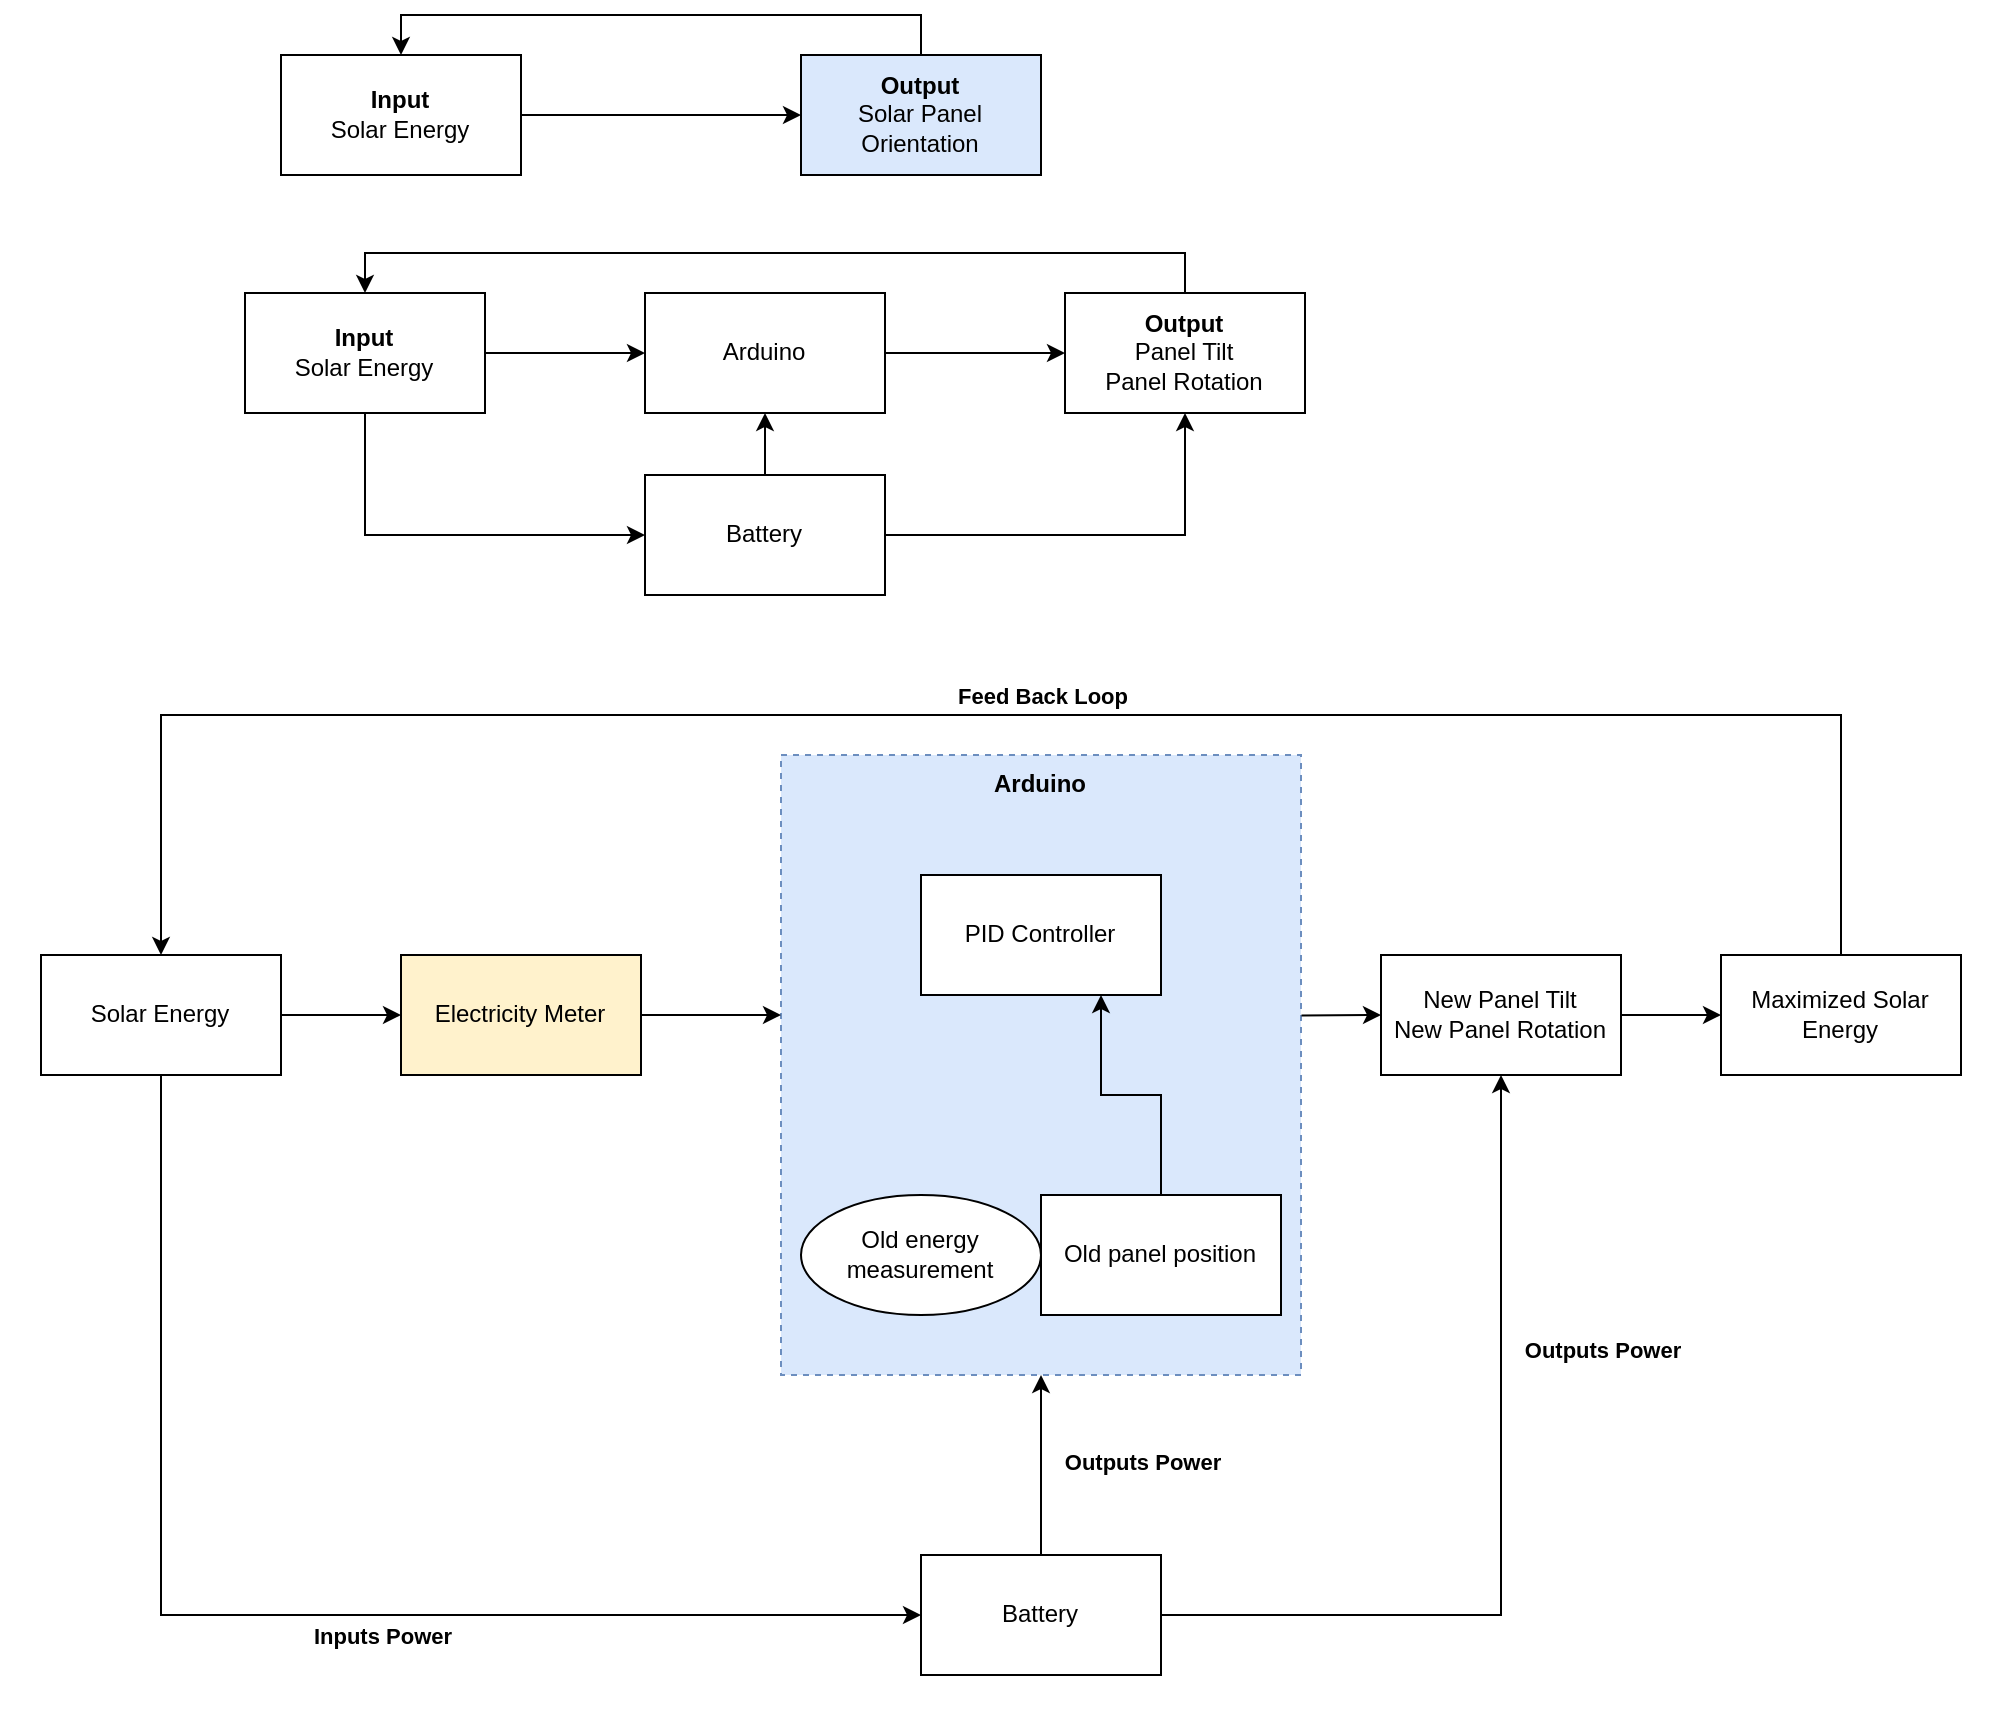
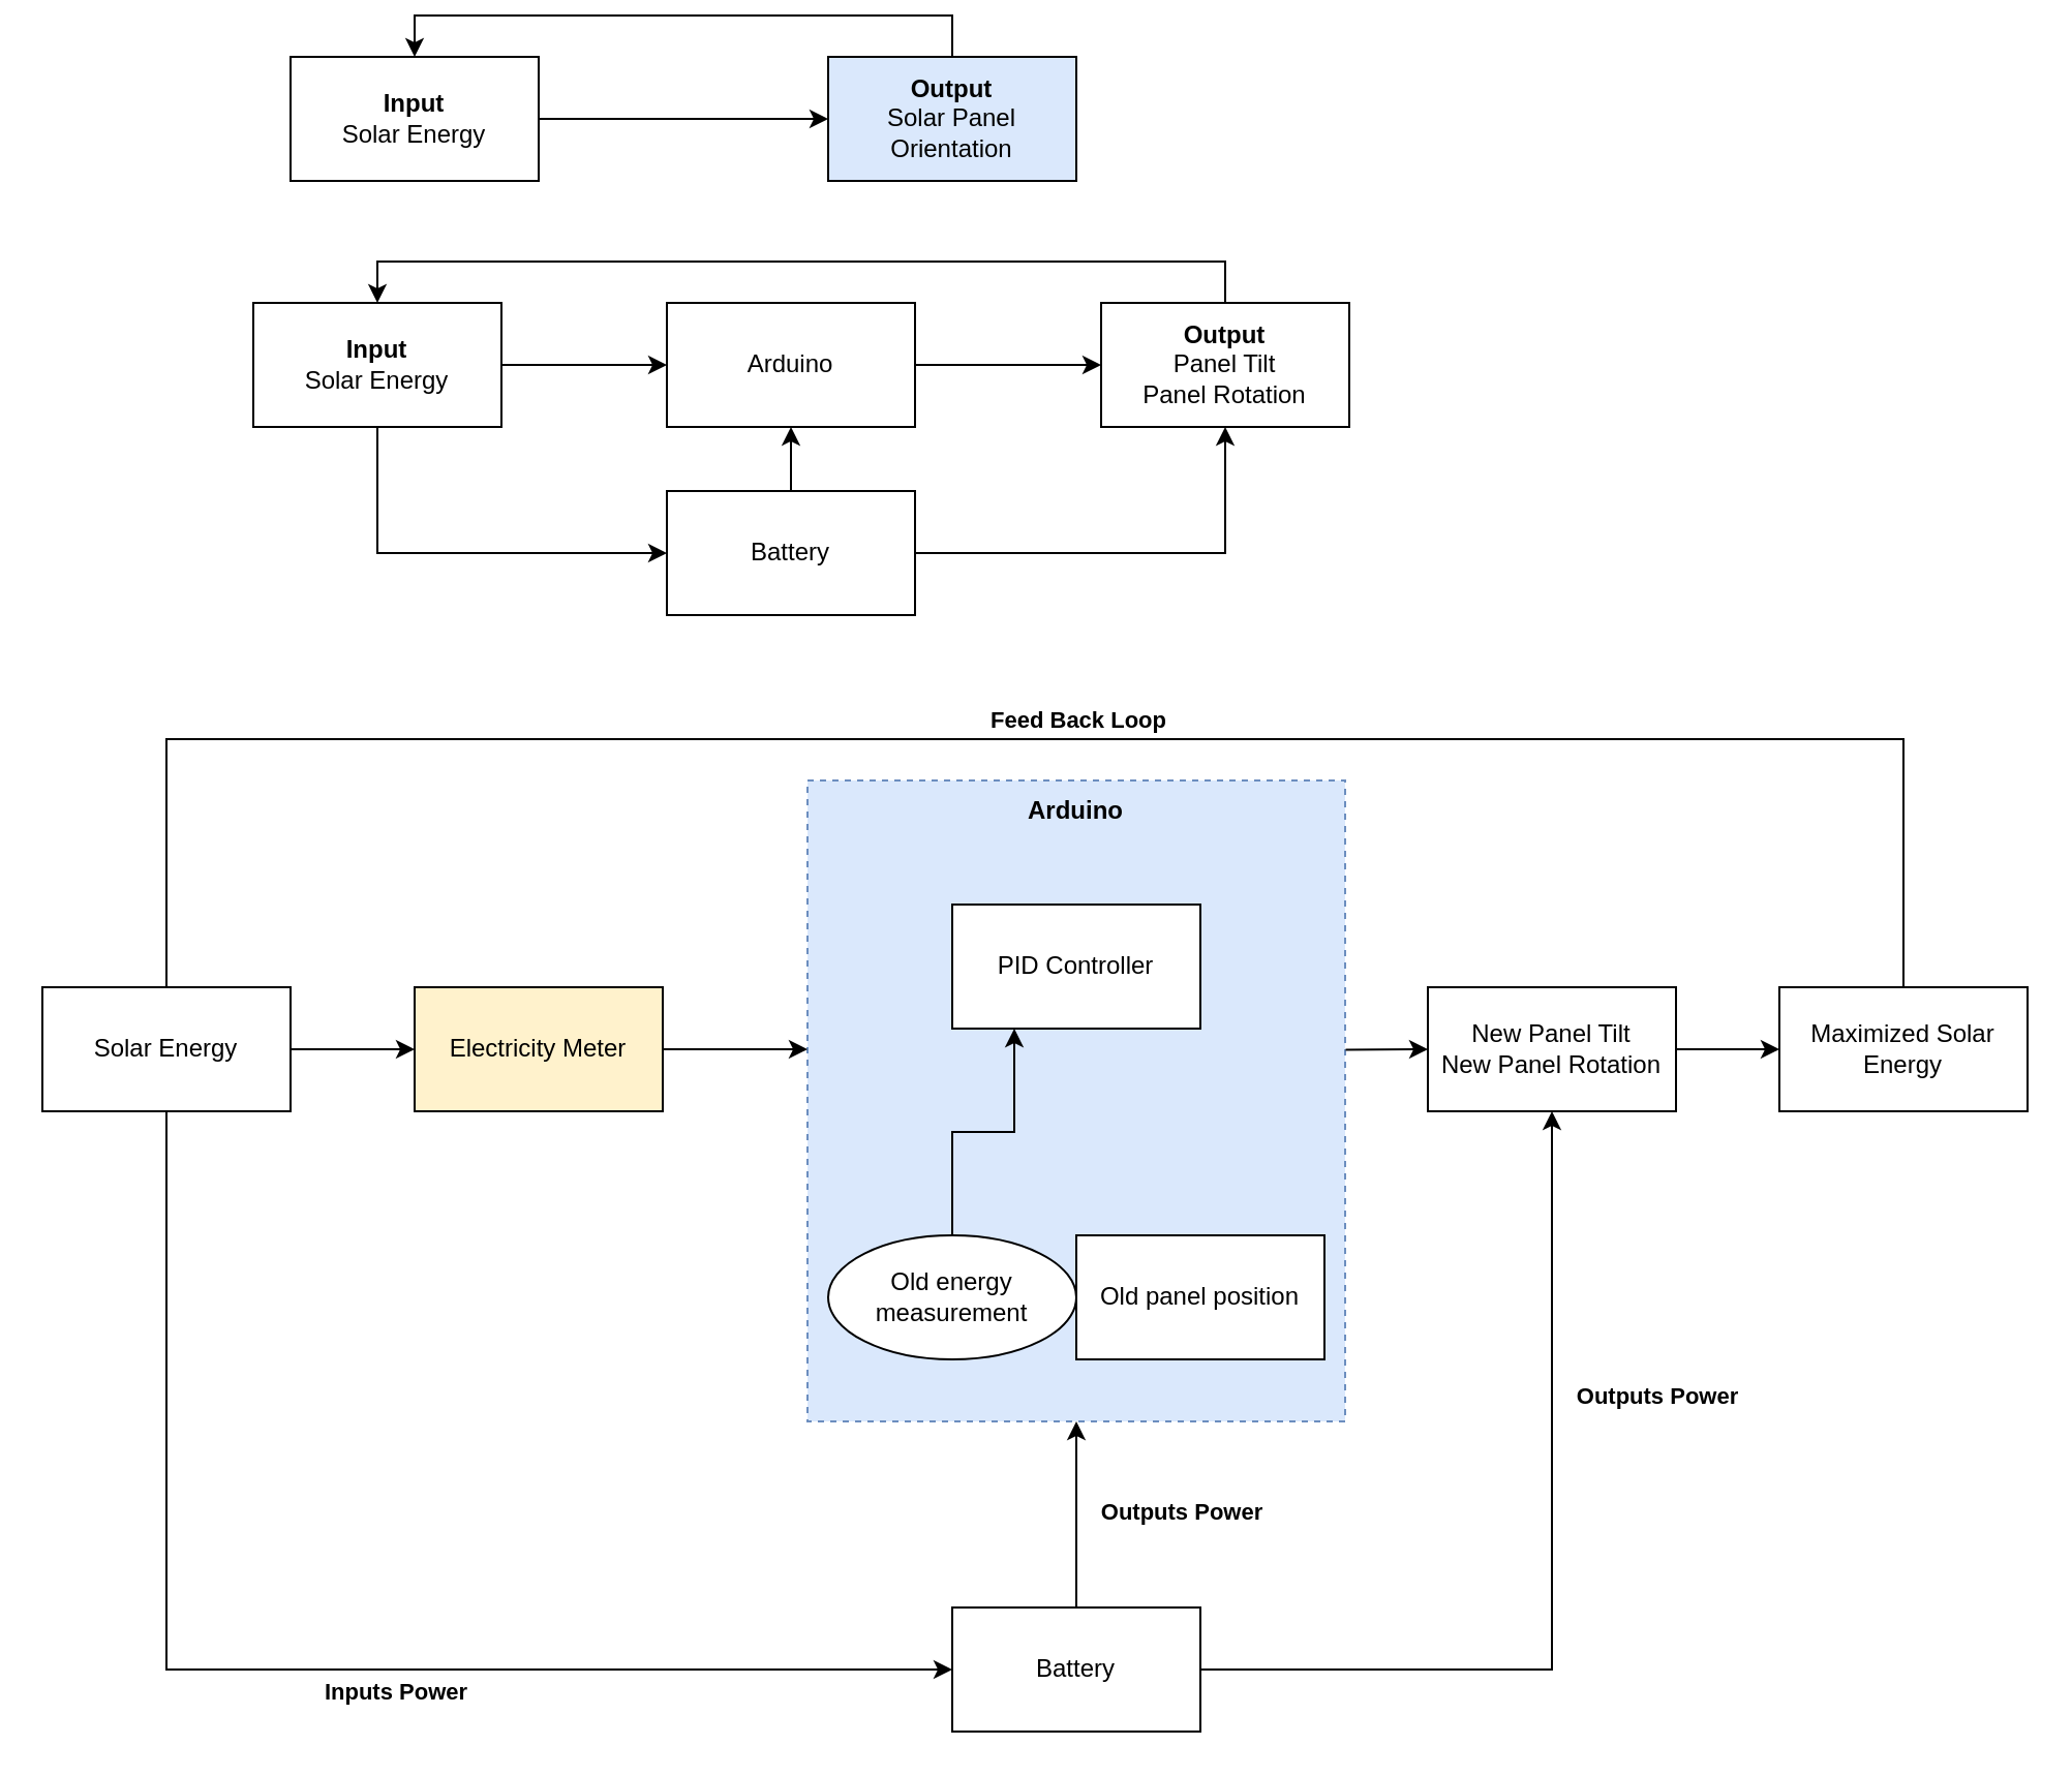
  <mxCell id="0" />
  <mxCell id="1" parent="0" />
  <mxCell id="2" value="" style="rounded=0;whiteSpace=wrap;html=1;dashed=1;fillColor=#dae8fc;strokeColor=#6c8ebf;" vertex="1" parent="1"><mxGeometry x="390" y="370" width="260" height="310" as="geometry" /></mxCell>
  <mxCell id="3" style="edgeStyle=orthogonalEdgeStyle;rounded=0;orthogonalLoop=1;jettySize=auto;html=1;exitX=1;exitY=0.5;exitDx=0;exitDy=0;" edge="1" parent="1" source="4" target="6"><mxGeometry relative="1" as="geometry" /></mxCell>
  <mxCell id="4" value="&lt;b&gt;Input&lt;br&gt;&lt;/b&gt;Solar Energy" style="rounded=0;whiteSpace=wrap;html=1;" vertex="1" parent="1"><mxGeometry x="140" y="20" width="120" height="60" as="geometry" /></mxCell>
  <mxCell id="5" style="edgeStyle=orthogonalEdgeStyle;rounded=0;orthogonalLoop=1;jettySize=auto;html=1;exitX=0.5;exitY=0;exitDx=0;exitDy=0;entryX=0.5;entryY=0;entryDx=0;entryDy=0;" edge="1" parent="1" source="6" target="4"><mxGeometry relative="1" as="geometry" /></mxCell>
  <mxCell id="6" value="&lt;b&gt;Output&lt;br&gt;&lt;/b&gt;Solar Panel Orientation" style="rounded=0;whiteSpace=wrap;html=1;fillColor=#dae8fc;" vertex="1" parent="1"><mxGeometry x="400" y="20" width="120" height="60" as="geometry" /></mxCell>
  <mxCell id="7" style="edgeStyle=orthogonalEdgeStyle;rounded=0;orthogonalLoop=1;jettySize=auto;html=1;exitX=1;exitY=0.5;exitDx=0;exitDy=0;entryX=0;entryY=0.5;entryDx=0;entryDy=0;" edge="1" parent="1" source="9" target="13"><mxGeometry relative="1" as="geometry" /></mxCell>
  <mxCell id="8" style="edgeStyle=orthogonalEdgeStyle;rounded=0;orthogonalLoop=1;jettySize=auto;html=1;exitX=0.5;exitY=1;exitDx=0;exitDy=0;entryX=0;entryY=0.5;entryDx=0;entryDy=0;" edge="1" parent="1" source="9" target="39"><mxGeometry relative="1" as="geometry" /></mxCell>
  <mxCell id="9" value="&lt;b&gt;Input&lt;br&gt;&lt;/b&gt;Solar Energy" style="rounded=0;whiteSpace=wrap;html=1;" vertex="1" parent="1"><mxGeometry x="122" y="139" width="120" height="60" as="geometry" /></mxCell>
  <mxCell id="10" style="edgeStyle=orthogonalEdgeStyle;rounded=0;orthogonalLoop=1;jettySize=auto;html=1;exitX=0.5;exitY=0;exitDx=0;exitDy=0;entryX=0.5;entryY=0;entryDx=0;entryDy=0;" edge="1" parent="1" source="11" target="9"><mxGeometry relative="1" as="geometry" /></mxCell>
  <mxCell id="11" value="&lt;b&gt;Output&lt;br&gt;&lt;/b&gt;Panel Tilt&lt;br&gt;Panel Rotation" style="rounded=0;whiteSpace=wrap;html=1;" vertex="1" parent="1"><mxGeometry x="532" y="139" width="120" height="60" as="geometry" /></mxCell>
  <mxCell id="12" style="edgeStyle=orthogonalEdgeStyle;rounded=0;orthogonalLoop=1;jettySize=auto;html=1;exitX=1;exitY=0.5;exitDx=0;exitDy=0;entryX=0;entryY=0.5;entryDx=0;entryDy=0;" edge="1" parent="1" source="13" target="11"><mxGeometry relative="1" as="geometry" /></mxCell>
  <mxCell id="13" value="Arduino" style="rounded=0;whiteSpace=wrap;html=1;" vertex="1" parent="1"><mxGeometry x="322" y="139" width="120" height="60" as="geometry" /></mxCell>
  <mxCell id="14" style="edgeStyle=orthogonalEdgeStyle;rounded=0;orthogonalLoop=1;jettySize=auto;html=1;exitX=1;exitY=0.5;exitDx=0;exitDy=0;entryX=0;entryY=0.5;entryDx=0;entryDy=0;" edge="1" parent="1" source="17" target="25"><mxGeometry relative="1" as="geometry"><mxPoint x="230" y="460" as="targetPoint" /></mxGeometry></mxCell>
  <mxCell id="15" style="edgeStyle=orthogonalEdgeStyle;rounded=0;orthogonalLoop=1;jettySize=auto;html=1;exitX=0.5;exitY=1;exitDx=0;exitDy=0;entryX=0;entryY=0.5;entryDx=0;entryDy=0;" edge="1" parent="1" source="17" target="23"><mxGeometry relative="1" as="geometry" /></mxCell>
  <mxCell id="16" value="Inputs Power" style="edgeLabel;html=1;align=center;verticalAlign=middle;resizable=0;points=[];fontStyle=1" vertex="1" connectable="0" parent="15"><mxGeometry x="0.156" y="-2" relative="1" as="geometry"><mxPoint x="4" y="8" as="offset" /></mxGeometry></mxCell>
  <mxCell id="17" value="Solar Energy" style="rounded=0;whiteSpace=wrap;html=1;" vertex="1" parent="1"><mxGeometry x="20" y="470" width="120" height="60" as="geometry" /></mxCell>
  <mxCell id="18" value="PID Controller" style="rounded=0;whiteSpace=wrap;html=1;" vertex="1" parent="1"><mxGeometry x="460" y="430" width="120" height="60" as="geometry" /></mxCell>
  <mxCell id="19" style="edgeStyle=orthogonalEdgeStyle;rounded=0;orthogonalLoop=1;jettySize=auto;html=1;exitX=0.5;exitY=0;exitDx=0;exitDy=0;" edge="1" parent="1" source="23"><mxGeometry relative="1" as="geometry"><mxPoint x="520" y="680" as="targetPoint" /></mxGeometry></mxCell>
  <mxCell id="20" value="Outputs Power" style="edgeLabel;html=1;align=center;verticalAlign=middle;resizable=0;points=[];fontStyle=1" vertex="1" connectable="0" parent="19"><mxGeometry x="0.048" y="-1" relative="1" as="geometry"><mxPoint x="49" as="offset" /></mxGeometry></mxCell>
  <mxCell id="21" style="edgeStyle=orthogonalEdgeStyle;rounded=0;orthogonalLoop=1;jettySize=auto;html=1;exitX=1;exitY=0.5;exitDx=0;exitDy=0;entryX=0.5;entryY=1;entryDx=0;entryDy=0;fontStyle=1" edge="1" parent="1" source="23" target="31"><mxGeometry relative="1" as="geometry" /></mxCell>
  <mxCell id="22" value="Outputs Power" style="edgeLabel;html=1;align=center;verticalAlign=middle;resizable=0;points=[];fontStyle=1" vertex="1" connectable="0" parent="21"><mxGeometry x="0.377" y="1" relative="1" as="geometry"><mxPoint x="51" as="offset" /></mxGeometry></mxCell>
  <mxCell id="23" value="Battery" style="rounded=0;whiteSpace=wrap;html=1;" vertex="1" parent="1"><mxGeometry x="460" y="770" width="120" height="60" as="geometry" /></mxCell>
  <mxCell id="24" style="edgeStyle=orthogonalEdgeStyle;rounded=0;orthogonalLoop=1;jettySize=auto;html=1;exitX=1;exitY=0.5;exitDx=0;exitDy=0;entryX=0;entryY=0.5;entryDx=0;entryDy=0;" edge="1" parent="1" source="25"><mxGeometry relative="1" as="geometry"><mxPoint x="390" y="500" as="targetPoint" /></mxGeometry></mxCell>
  <mxCell id="25" value="Electricity Meter" style="rounded=0;whiteSpace=wrap;html=1;fillColor=#fff2cc;" vertex="1" parent="1"><mxGeometry x="200" y="470" width="120" height="60" as="geometry" /></mxCell>
- <mxCell id="26" style="edgeStyle=orthogonalEdgeStyle;rounded=0;orthogonalLoop=1;jettySize=auto;html=1;exitX=0.5;exitY=0;exitDx=0;exitDy=0;entryX=0.5;entryY=0;entryDx=0;entryDy=0;strokeColor=#000000;" edge="1" parent="1" source="28" target="17"><mxGeometry relative="1" as="geometry"><Array as="points"><mxPoint x="920" y="350" /><mxPoint x="80" y="350" /></Array></mxGeometry></mxCell>
+ <mxCell id="26" style="edgeStyle=orthogonalEdgeStyle;rounded=0;orthogonalLoop=1;jettySize=auto;html=1;exitX=0.5;exitY=0;exitDx=0;exitDy=0;entryX=0.5;entryY=0;entryDx=0;entryDy=0;strokeColor=#000000;endArrow=none;" edge="1" parent="1" source="28" target="17"><mxGeometry relative="1" as="geometry"><Array as="points"><mxPoint x="920" y="350" /><mxPoint x="80" y="350" /></Array></mxGeometry></mxCell>
  <mxCell id="27" value="&lt;b&gt;Feed Back Loop&lt;/b&gt;" style="edgeLabel;html=1;align=center;verticalAlign=middle;resizable=0;points=[];" vertex="1" connectable="0" parent="26"><mxGeometry x="-0.085" y="4" relative="1" as="geometry"><mxPoint x="-26" y="-14" as="offset" /></mxGeometry></mxCell>
  <mxCell id="28" value="Maximized Solar Energy" style="rounded=0;whiteSpace=wrap;html=1;" vertex="1" parent="1"><mxGeometry x="860" y="470" width="120" height="60" as="geometry" /></mxCell>
  <mxCell id="29" value="&lt;b&gt;Arduino&lt;/b&gt;" style="text;html=1;strokeColor=none;fillColor=none;align=center;verticalAlign=middle;whiteSpace=wrap;rounded=0;" vertex="1" parent="1"><mxGeometry x="490" y="370" width="60" height="30" as="geometry" /></mxCell>
  <mxCell id="30" style="edgeStyle=orthogonalEdgeStyle;rounded=0;orthogonalLoop=1;jettySize=auto;html=1;exitX=1;exitY=0.5;exitDx=0;exitDy=0;entryX=0;entryY=0.5;entryDx=0;entryDy=0;" edge="1" parent="1" source="31" target="28"><mxGeometry relative="1" as="geometry" /></mxCell>
  <mxCell id="31" value="New Panel Tilt&lt;br&gt;New Panel Rotation" style="rounded=0;whiteSpace=wrap;html=1;" vertex="1" parent="1"><mxGeometry x="690" y="470" width="120" height="60" as="geometry" /></mxCell>
- <mxCell id="32" style="edgeStyle=orthogonalEdgeStyle;rounded=0;orthogonalLoop=1;jettySize=auto;html=1;exitX=0.5;exitY=0;exitDx=0;exitDy=0;entryX=0.75;entryY=1;entryDx=0;entryDy=0;" edge="1" parent="1" source="33" target="18"><mxGeometry relative="1" as="geometry" /></mxCell>
  <mxCell id="33" value="Old panel position" style="rounded=0;whiteSpace=wrap;html=1;" vertex="1" parent="1"><mxGeometry x="520" y="590" width="120" height="60" as="geometry" /></mxCell>
+ <mxCell id="34" style="edgeStyle=orthogonalEdgeStyle;rounded=0;orthogonalLoop=1;jettySize=auto;html=1;exitX=0.5;exitY=0;exitDx=0;exitDy=0;entryX=0.25;entryY=1;entryDx=0;entryDy=0;" edge="1" parent="1" source="35" target="18"><mxGeometry relative="1" as="geometry" /></mxCell>
  <mxCell id="35" value="Old energy measurement" style="ellipse;whiteSpace=wrap;html=1;" vertex="1" parent="1"><mxGeometry x="400" y="590" width="120" height="60" as="geometry" /></mxCell>
  <mxCell id="36" value="" style="endArrow=classic;html=1;rounded=0;entryX=0;entryY=0.5;entryDx=0;entryDy=0;exitX=1.001;exitY=0.42;exitDx=0;exitDy=0;exitPerimeter=0;" edge="1" parent="1" source="2" target="31"><mxGeometry width="50" height="50" relative="1" as="geometry"><mxPoint x="660" y="510" as="sourcePoint" /><mxPoint x="640" y="630" as="targetPoint" /></mxGeometry></mxCell>
  <mxCell id="37" style="edgeStyle=orthogonalEdgeStyle;rounded=0;orthogonalLoop=1;jettySize=auto;html=1;exitX=0.5;exitY=0;exitDx=0;exitDy=0;entryX=0.5;entryY=1;entryDx=0;entryDy=0;" edge="1" parent="1" source="39" target="13"><mxGeometry relative="1" as="geometry" /></mxCell>
  <mxCell id="38" style="edgeStyle=orthogonalEdgeStyle;rounded=0;orthogonalLoop=1;jettySize=auto;html=1;exitX=1;exitY=0.5;exitDx=0;exitDy=0;entryX=0.5;entryY=1;entryDx=0;entryDy=0;" edge="1" parent="1" source="39" target="11"><mxGeometry relative="1" as="geometry" /></mxCell>
  <mxCell id="39" value="Battery" style="rounded=0;whiteSpace=wrap;html=1;" vertex="1" parent="1"><mxGeometry x="322" y="230" width="120" height="60" as="geometry" /></mxCell>
